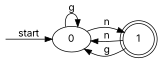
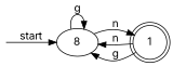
  digraph {
    rankdir=LR
    fontname=Inter
    node [fontname=Inter]
    edge [fontname=Inter]
    __start [shape=point style=invis]
-   0
+   0 [label=8]
    1 [shape=doublecircle]
    __start -> 0 [label=start]
    0 -> 0 [label=g]
    0 -> 1 [label=n]
    1 -> 0 [label=n]
    1 -> 0 [label=g]
  }
